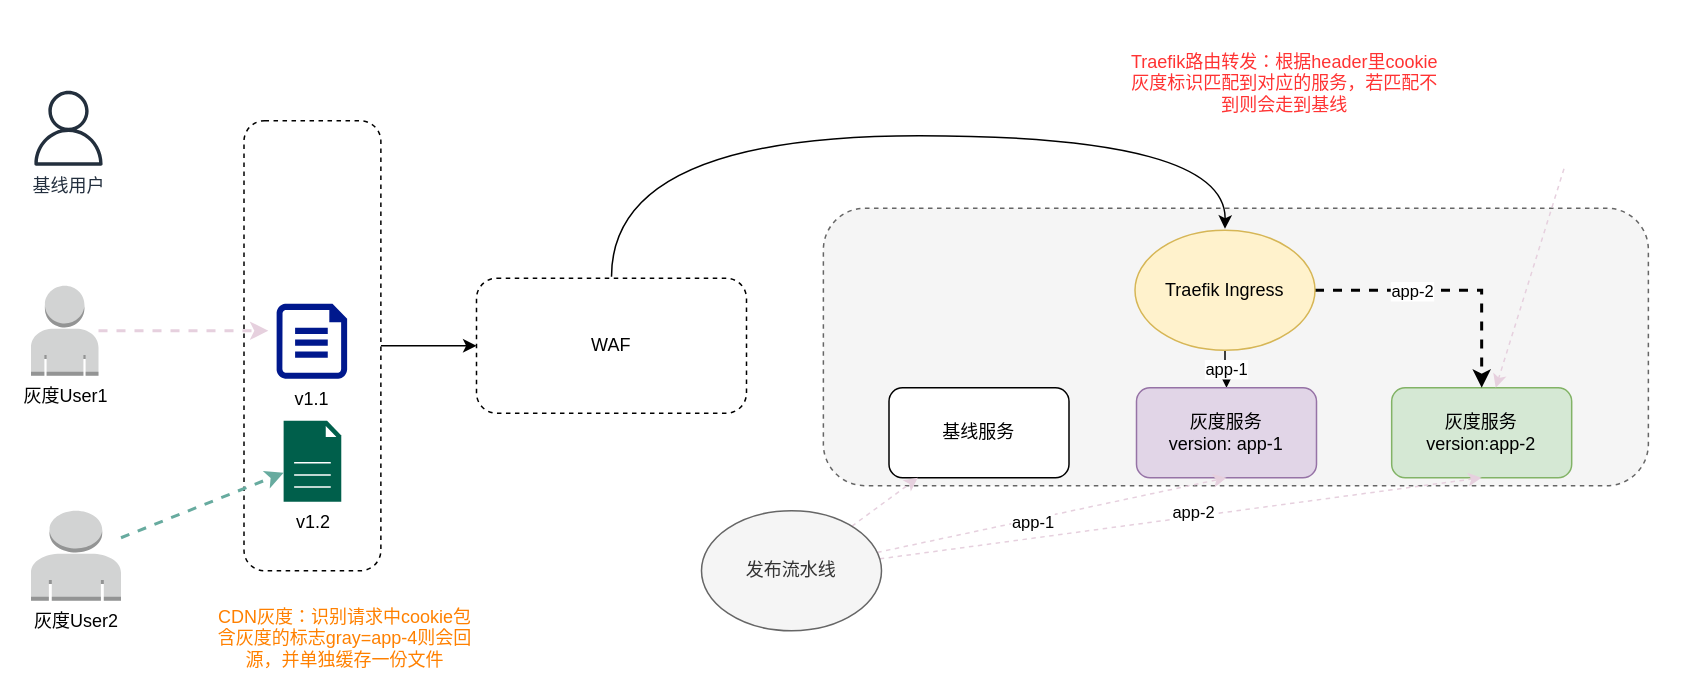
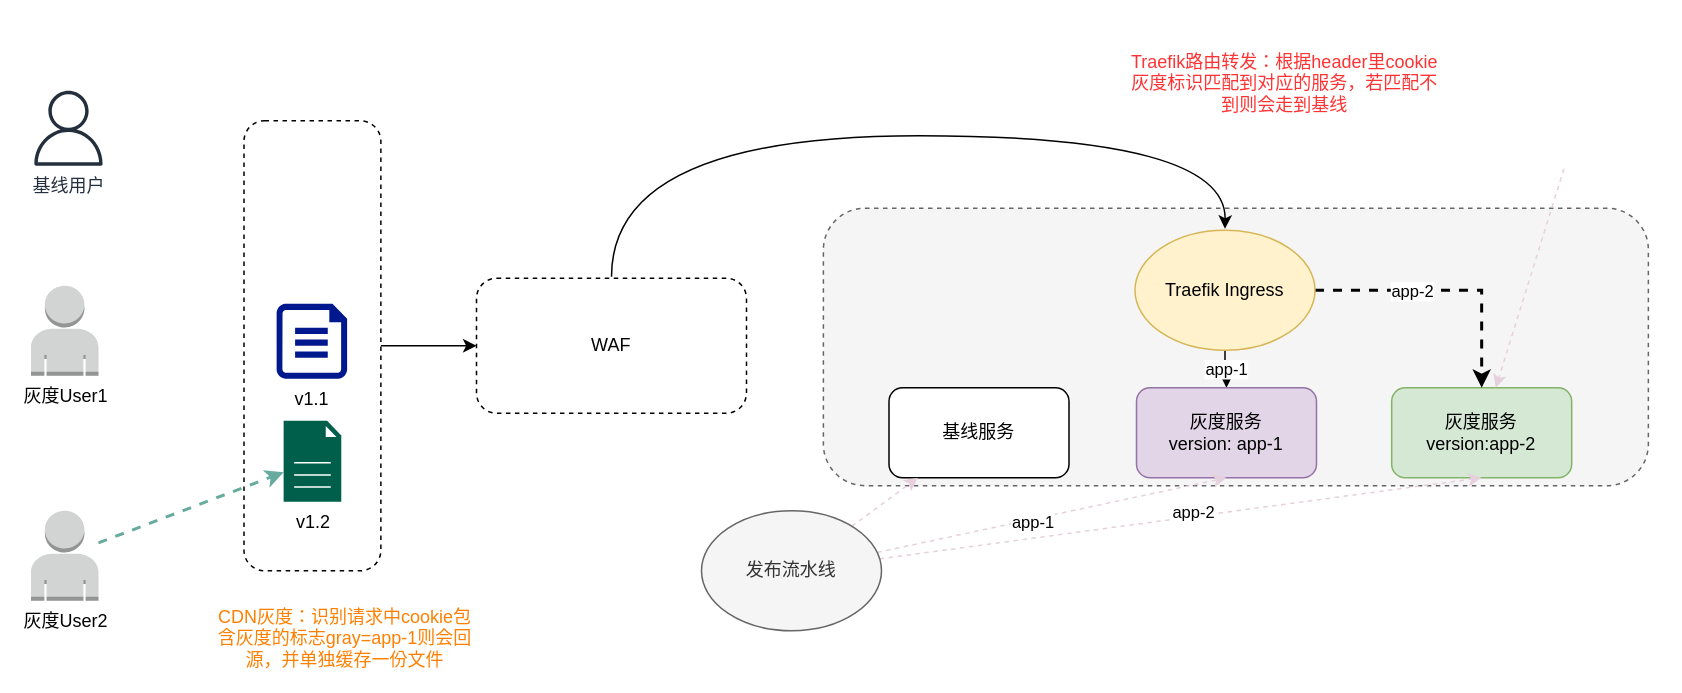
  <mxCell id="0" />
  <mxCell id="1" parent="0" />
  <mxCell id="2" value="" style="rounded=1;whiteSpace=wrap;html=1;dashed=1;fillColor=#f5f5f5;fontColor=#333333;strokeColor=#666666;" vertex="1" parent="1"><mxGeometry x="548.25" y="138.29" width="550" height="185" as="geometry" /></mxCell>
  <mxCell id="3" value="" style="edgeStyle=orthogonalEdgeStyle;rounded=0;orthogonalLoop=1;jettySize=auto;html=1;" edge="1" parent="1" source="4" target="13"><mxGeometry relative="1" as="geometry" /></mxCell>
  <mxCell id="4" value="" style="rounded=1;whiteSpace=wrap;html=1;dashed=1;" vertex="1" parent="1"><mxGeometry x="162" y="80" width="91.25" height="300" as="geometry" /></mxCell>
- <mxCell id="5" style="edgeStyle=orthogonalEdgeStyle;rounded=0;orthogonalLoop=1;jettySize=auto;html=1;entryX=-0.117;entryY=0.36;entryDx=0;entryDy=0;entryPerimeter=0;dashed=1;strokeColor=#E6D0DE;strokeWidth=2;" edge="1" parent="1" source="6" target="10"><mxGeometry relative="1" as="geometry"><mxPoint x="182" y="220" as="targetPoint" /></mxGeometry></mxCell>
  <mxCell id="6" value="灰度User1&lt;div&gt;&lt;br&gt;&lt;/div&gt;" style="outlineConnect=0;dashed=0;verticalLabelPosition=bottom;verticalAlign=top;align=center;html=1;shape=mxgraph.aws3.user;fillColor=#D2D3D3;gradientColor=none;" parent="1" vertex="1"><mxGeometry x="20" y="190" width="45" height="60" as="geometry" /></mxCell>
  <mxCell id="7" value="基线用户" style="sketch=0;outlineConnect=0;fontColor=#232F3E;gradientColor=none;fillColor=#232F3D;strokeColor=none;dashed=0;verticalLabelPosition=bottom;verticalAlign=top;align=center;html=1;fontSize=12;fontStyle=0;aspect=fixed;pointerEvents=1;shape=mxgraph.aws4.user;" parent="1" vertex="1"><mxGeometry x="20" y="60" width="50" height="50" as="geometry" /></mxCell>
  <mxCell id="8" style="rounded=0;orthogonalLoop=1;jettySize=auto;html=1;dashed=1;strokeColor=#67AB9F;strokeWidth=2;" edge="1" parent="1" source="9" target="11"><mxGeometry relative="1" as="geometry" /></mxCell>
- <mxCell id="9" value="灰度User2&lt;div&gt;&lt;br&gt;&lt;/div&gt;" style="outlineConnect=0;dashed=0;verticalLabelPosition=bottom;verticalAlign=top;align=center;html=1;shape=mxgraph.aws3.user;fillColor=#D2D3D3;gradientColor=none;" parent="1" vertex="1"><mxGeometry x="20" y="340" width="60" height="60" as="geometry" /></mxCell>
+ <mxCell id="9" value="灰度User2&lt;div&gt;&lt;br&gt;&lt;/div&gt;" style="outlineConnect=0;dashed=0;verticalLabelPosition=bottom;verticalAlign=top;align=center;html=1;shape=mxgraph.aws3.user;fillColor=#D2D3D3;gradientColor=none;" parent="1" vertex="1"><mxGeometry x="20" y="340" width="45" height="60" as="geometry" /></mxCell>
  <mxCell id="10" value="v1.1" style="sketch=0;aspect=fixed;pointerEvents=1;shadow=0;dashed=0;html=1;strokeColor=none;labelPosition=center;verticalLabelPosition=bottom;verticalAlign=top;align=center;fillColor=#00188D;shape=mxgraph.azure.file" vertex="1" parent="1"><mxGeometry x="183.75" y="202" width="47" height="50" as="geometry" /></mxCell>
  <mxCell id="11" value="v1.2" style="sketch=0;pointerEvents=1;shadow=0;dashed=0;html=1;strokeColor=none;fillColor=#005F4B;labelPosition=center;verticalLabelPosition=bottom;verticalAlign=top;align=center;outlineConnect=0;shape=mxgraph.veeam2.file;" vertex="1" parent="1"><mxGeometry x="188.41" y="280" width="38.44" height="54" as="geometry" /></mxCell>
  <mxCell id="12" style="edgeStyle=orthogonalEdgeStyle;rounded=0;orthogonalLoop=1;jettySize=auto;html=1;entryX=0.5;entryY=0;entryDx=0;entryDy=0;curved=1;" edge="1" parent="1"><mxGeometry relative="1" as="geometry"><mxPoint x="407" y="184" as="sourcePoint" /><mxPoint x="816" y="152" as="targetPoint" /><Array as="points"><mxPoint x="407" y="90" /><mxPoint x="817" y="90" /></Array></mxGeometry></mxCell>
  <mxCell id="13" value="WAF" style="whiteSpace=wrap;html=1;rounded=1;dashed=1;" vertex="1" parent="1"><mxGeometry x="317" y="185" width="180" height="90" as="geometry" /></mxCell>
- <mxCell id="14" value="&lt;font color=&quot;#ff8000&quot;&gt;CDN灰度：识别请求中cookie包含灰度的标志gray=app-4则会回源，并单独缓存一份文件&lt;/font&gt;" style="text;html=1;align=center;verticalAlign=middle;whiteSpace=wrap;rounded=0;" vertex="1" parent="1"><mxGeometry x="142" y="410" width="175" height="30" as="geometry" /></mxCell>
+ <mxCell id="14" value="&lt;font color=&quot;#ff8000&quot;&gt;CDN灰度：识别请求中cookie包含灰度的标志gray=app-1则会回源，并单独缓存一份文件&lt;/font&gt;" style="text;html=1;align=center;verticalAlign=middle;whiteSpace=wrap;rounded=0;" vertex="1" parent="1"><mxGeometry x="142" y="410" width="175" height="30" as="geometry" /></mxCell>
  <mxCell id="15" value="基线服务" style="rounded=1;whiteSpace=wrap;html=1;" vertex="1" parent="1"><mxGeometry x="592" y="258" width="120" height="60" as="geometry" /></mxCell>
  <mxCell id="16" value="灰度服务&lt;div&gt;version:app-2&lt;/div&gt;" style="rounded=1;whiteSpace=wrap;html=1;fillColor=#d5e8d4;strokeColor=#82b366;" vertex="1" parent="1"><mxGeometry x="927.12" y="258" width="120" height="60" as="geometry" /></mxCell>
  <mxCell id="17" style="edgeStyle=orthogonalEdgeStyle;rounded=0;orthogonalLoop=1;jettySize=auto;html=1;entryX=0.5;entryY=0;entryDx=0;entryDy=0;dashed=1;strokeWidth=2;" edge="1" parent="1" source="21" target="16"><mxGeometry relative="1" as="geometry" /></mxCell>
  <mxCell id="18" value="app-2" style="edgeLabel;html=1;align=center;verticalAlign=middle;resizable=0;points=[];" vertex="1" connectable="0" parent="17"><mxGeometry x="-0.271" y="1" relative="1" as="geometry"><mxPoint y="1" as="offset" /></mxGeometry></mxCell>
  <mxCell id="19" style="edgeStyle=orthogonalEdgeStyle;rounded=0;orthogonalLoop=1;jettySize=auto;html=1;entryX=0.5;entryY=0;entryDx=0;entryDy=0;" edge="1" parent="1" source="21" target="22"><mxGeometry relative="1" as="geometry" /></mxCell>
  <mxCell id="20" value="app-1" style="edgeLabel;html=1;align=center;verticalAlign=middle;resizable=0;points=[];" vertex="1" connectable="0" parent="19"><mxGeometry x="-0.077" relative="1" as="geometry"><mxPoint as="offset" /></mxGeometry></mxCell>
  <mxCell id="21" value="Traefik Ingress" style="ellipse;whiteSpace=wrap;html=1;fillColor=#fff2cc;strokeColor=#d6b656;" vertex="1" parent="1"><mxGeometry x="756" y="153" width="120" height="80" as="geometry" /></mxCell>
  <mxCell id="22" value="灰度服务&lt;div&gt;version: app-1&lt;/div&gt;" style="rounded=1;whiteSpace=wrap;html=1;fillColor=#e1d5e7;strokeColor=#9673a6;" vertex="1" parent="1"><mxGeometry x="757" y="258" width="120" height="60" as="geometry" /></mxCell>
  <mxCell id="23" style="rounded=0;orthogonalLoop=1;jettySize=auto;html=1;dashed=1;strokeColor=#E6D0DE;" edge="1" parent="1" target="16"><mxGeometry relative="1" as="geometry"><mxPoint x="1042" y="112" as="sourcePoint" /></mxGeometry></mxCell>
  <mxCell id="24" value="&lt;font color=&quot;#ff3333&quot;&gt;Traefik路由转发：根据header里cookie灰度标识匹配到对应的服务，若匹配不到则会走到基线&lt;/font&gt;" style="text;html=1;align=center;verticalAlign=middle;whiteSpace=wrap;rounded=0;" vertex="1" parent="1"><mxGeometry x="752" width="207.5" height="70" as="geometry" y="20" /></mxCell>
  <mxCell id="25" style="rounded=0;orthogonalLoop=1;jettySize=auto;html=1;dashed=1;strokeColor=#E6D0DE;" edge="1" parent="1" source="30" target="15"><mxGeometry relative="1" as="geometry" /></mxCell>
  <mxCell id="26" style="rounded=0;orthogonalLoop=1;jettySize=auto;html=1;entryX=0.5;entryY=1;entryDx=0;entryDy=0;dashed=1;strokeColor=#E6D0DE;" edge="1" parent="1" source="30" target="22"><mxGeometry relative="1" as="geometry" /></mxCell>
  <mxCell id="27" value="app-1" style="edgeLabel;html=1;align=center;verticalAlign=middle;resizable=0;points=[];" vertex="1" connectable="0" parent="26"><mxGeometry x="-0.115" y="-2" relative="1" as="geometry"><mxPoint as="offset" /></mxGeometry></mxCell>
  <mxCell id="28" style="rounded=0;orthogonalLoop=1;jettySize=auto;html=1;entryX=0.5;entryY=1;entryDx=0;entryDy=0;dashed=1;strokeColor=#E6D0DE;" edge="1" parent="1" source="30" target="16"><mxGeometry relative="1" as="geometry" /></mxCell>
  <mxCell id="29" value="app-2" style="edgeLabel;html=1;align=center;verticalAlign=middle;resizable=0;points=[];" vertex="1" connectable="0" parent="28"><mxGeometry x="0.044" y="3" relative="1" as="geometry"><mxPoint as="offset" /></mxGeometry></mxCell>
  <mxCell id="30" value="发布流水线" style="ellipse;whiteSpace=wrap;html=1;fillColor=#f5f5f5;strokeColor=#666666;fontColor=#333333;" vertex="1" parent="1"><mxGeometry x="467" y="340" width="120" height="80" as="geometry" /></mxCell>
